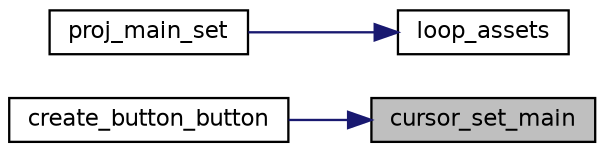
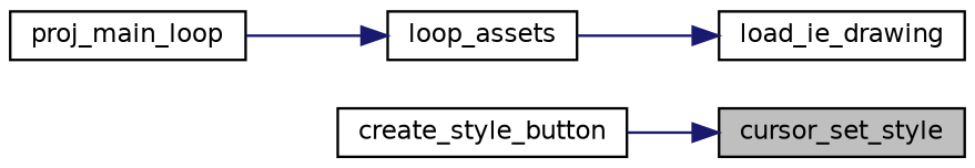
  digraph {
    rankdir=RL
    node [color=black fillcolor=white fontname=Helvetica fontsize=10 shape=record style=filled]
    edge [color=midnightblue dir=back fontname=Helvetica fontsize=10 labelfontname=Helvetica labelfontsize=10 style=solid]
-   n1 [fillcolor=grey75 fontcolor=black height=0.2 label=cursor_set_main width=0.4]
-   n2 [height=0.2 label=create_button_button width=0.4]
+   n1 [fillcolor=grey75 fontcolor=black height=0.2 label=cursor_set_style width=0.4]
+   n2 [height=0.2 label=create_style_button width=0.4]
+   n3 [height=0.2 label=load_ie_drawing width=0.4]
    n4 [height=0.2 label=loop_assets width=0.4]
-   n5 [height=0.2 label=proj_main_set width=0.4]
+   n5 [height=0.2 label=proj_main_loop width=0.4]
    n1 -> n2
+   n3 -> n4
    n4 -> n5
  }
